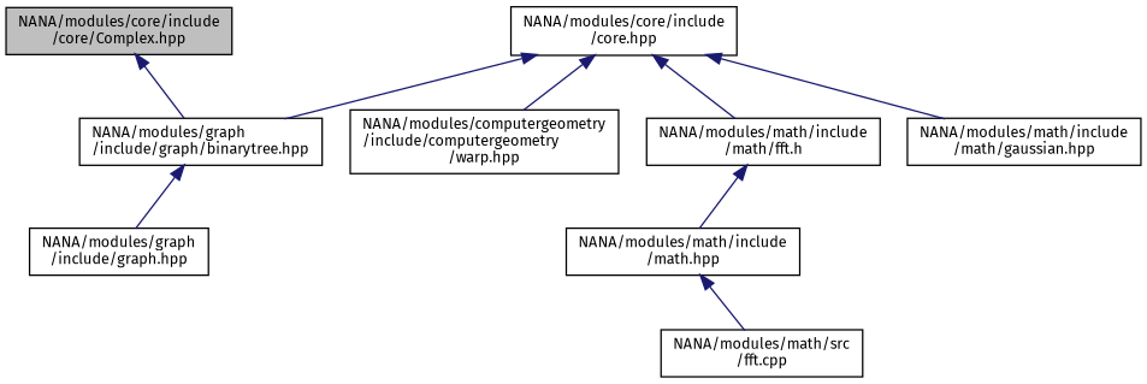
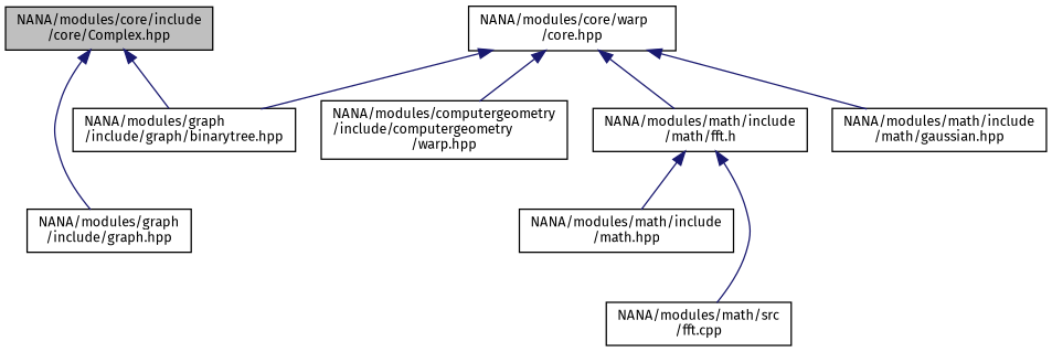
  digraph {
    fontname="Fira Sans"
    node [color=black fillcolor=white fontname="Fira Sans" fontsize=10 shape=record style=filled]
    edge [color=midnightblue dir=back fontname="Fira Sans" fontsize=10 labelfontname=Helvetica labelfontsize=10 style=solid]
    n1 [fillcolor=grey75 fontcolor=black height=0.2 label="NANA/modules/core/include\l/core/Complex.hpp" width=0.4]
    n2 [height=0.2 label="NANA/modules/graph\l/include/graph/binarytree.hpp" width=0.4]
-   n3 [height=0.2 label="NANA/modules/core/include\l/core.hpp" width=0.4]
+   n3 [height=0.2 label="NANA/modules/core/warp\l/core.hpp" width=0.4]
    n4 [height=0.2 label="NANA/modules/computergeometry\l/include/computergeometry\l/warp.hpp" width=0.4]
    n5 [height=0.2 label="NANA/modules/math/include\l/math/fft.h" width=0.4]
    n6 [height=0.2 label="NANA/modules/math/include\l/math/gaussian.hpp" width=0.4]
    n7 [height=0.2 label="NANA/modules/graph\l/include/graph.hpp" width=0.4]
    n8 [height=0.2 label="NANA/modules/math/include\l/math.hpp" width=0.4]
    n9 [height=0.2 label="NANA/modules/math/src\l/fft.cpp" width=0.4]
    n1 -> n2
-   n2 -> n7
+   n1 -> n7
    n3 -> n2
    n3 -> n4
    n3 -> n5
    n3 -> n6
    n5 -> n8
-   n8 -> n9
+   n5 -> n9
  }
